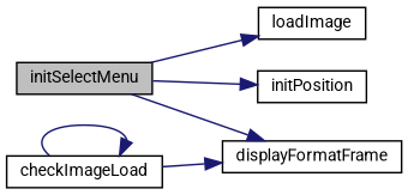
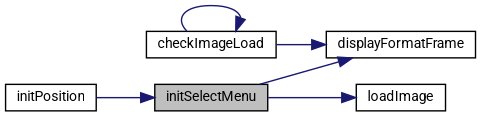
  digraph {
    rankdir=LR
    node [color=black fillcolor=white fontname=Roboto fontsize=10 shape=record style=filled]
    edge [color=midnightblue fontname=Roboto fontsize=10 labelfontname=Roboto labelfontsize=10 style=solid]
    n1 [fillcolor=grey75 fontcolor=black height=0.2 label=initSelectMenu width=0.4]
    n2 [height=0.2 label=loadImage width=0.4]
    n3 [height=0.2 label=displayFormatFrame width=0.4]
    n4 [height=0.2 label=initPosition width=0.4]
    n5 [height=0.2 label=checkImageLoad width=0.4]
    n1 -> n2
    n1 -> n3
-   n1 -> n4
+   n4 -> n1
    n5 -> n3
    n5 -> n5
  }
